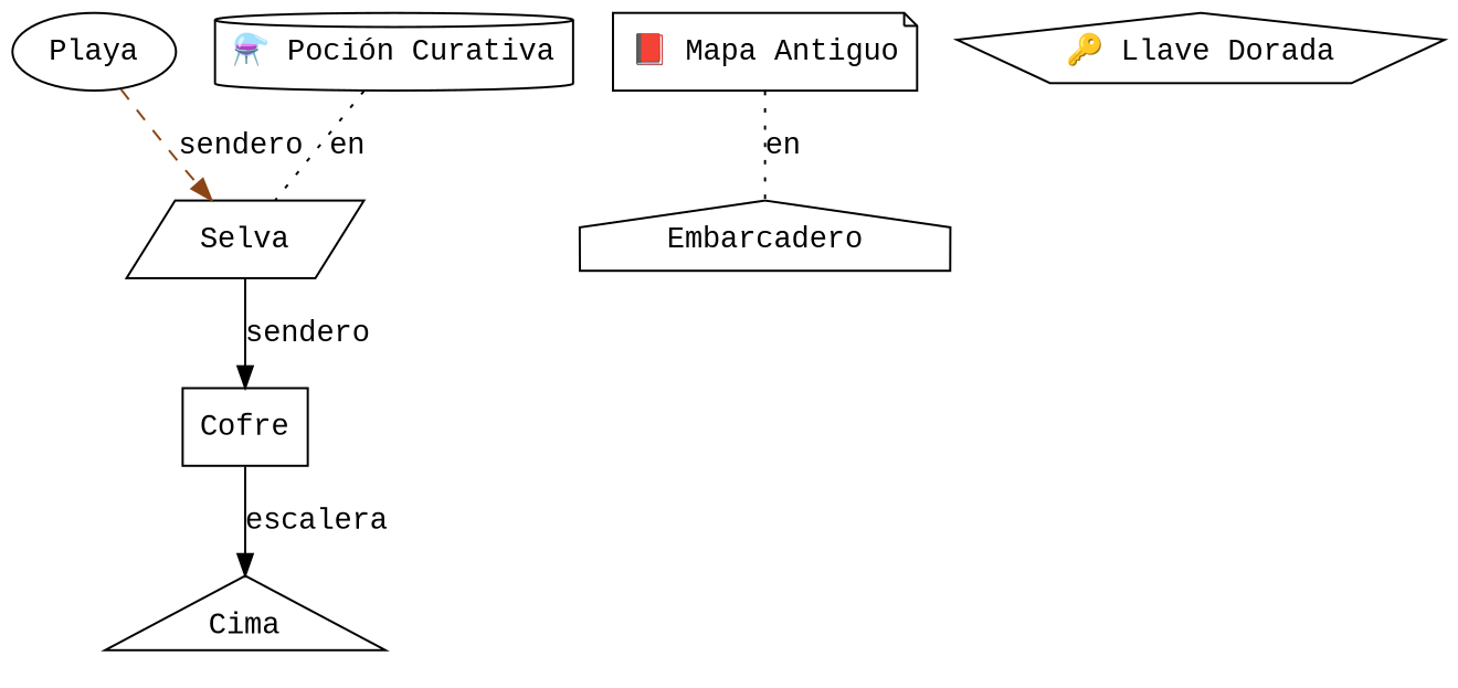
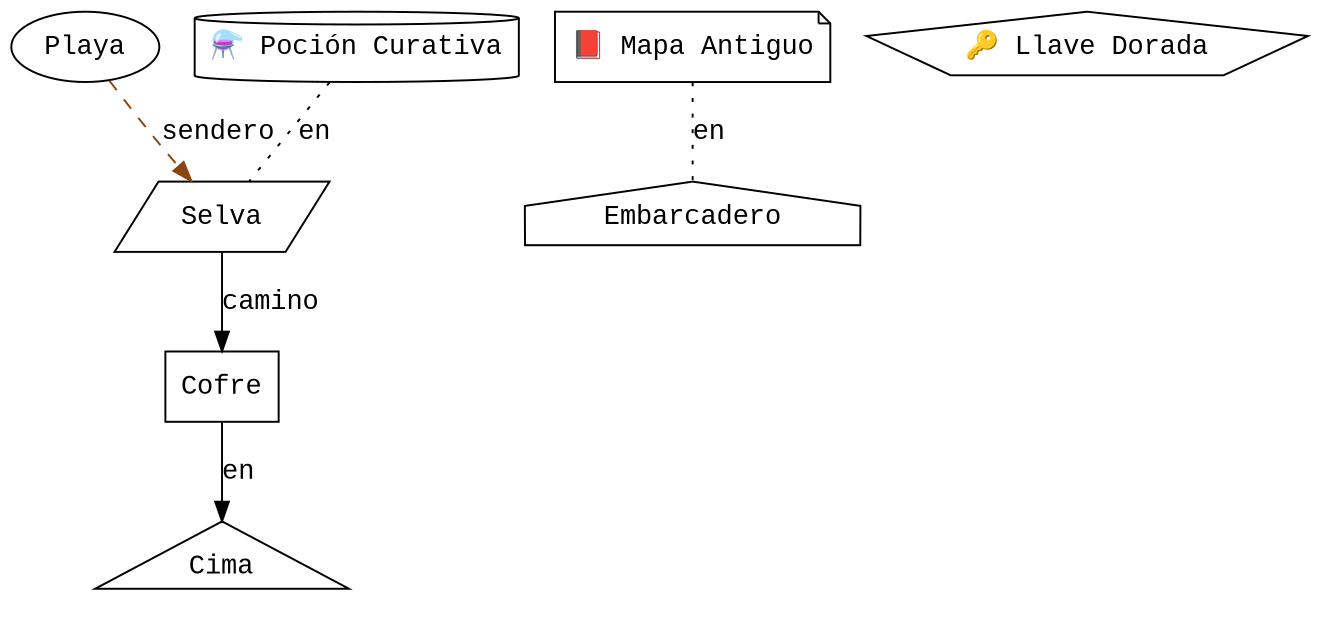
  digraph {
    fontname="Liberation Mono"
    node [fontname="Liberation Mono"]
    edge [fontname="Liberation Mono" style=solid]
    n1 [fillcolor=lightblue label=Playa shape=ellipse]
    n2 [fillcolor=forestgreen label=Selva shape=parallelogram]
    n3 [fillcolor=gray label=Cofre shape=box]
    n4 [fillcolor=sienna label=Cima shape=triangle]
    n5 [fillcolor=burlywood label=Embarcadero shape=house]
    n6 [fillcolor=lightsteelblue label="🔑 Llave Dorada" shape=pentagon]
    n7 [fillcolor=navajowhite label="📕 Mapa Antiguo" shape=note]
    n8 [fillcolor=plum label="⚗️ Poción Curativa" shape=cylinder]
    n1 -> n2 [color=saddlebrown label=sendero style=dashed]
-   n2 -> n3 [color=black label=sendero]
-   n3 -> n4 [color=black label=escalera]
+   n2 -> n3 [color=black label=camino]
+   n3 -> n4 [color=black label=en]
    n7 -> n5 [dir=none label=en style=dotted]
    n8 -> n2 [dir=none label=en style=dotted]
  }
